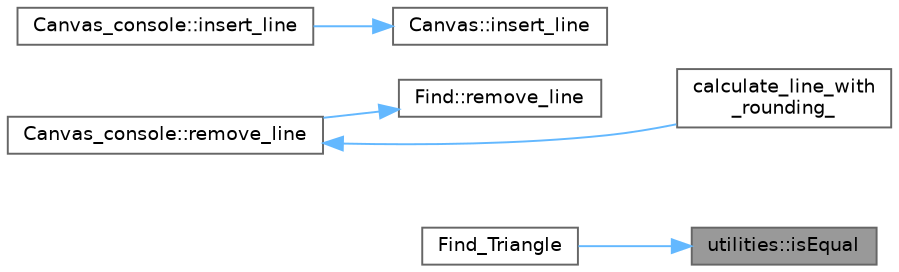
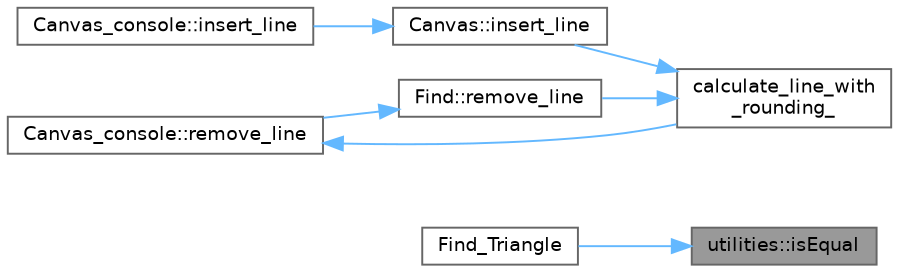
  digraph {
    rankdir=RL
    node [color=grey40 fillcolor=white fontname=Helvetica fontsize=10 shape=box style=filled]
    edge [color=steelblue1 dir=back fontname=Helvetica fontsize=10 labelfontname=Helvetica labelfontsize=10 style=solid]
    n1 [color=gray40 fillcolor=grey60 fontcolor=black height=0.2 label="utilities::isEqual" width=0.4]
    n2 [height=0.2 label=Find_Triangle width=0.4]
    n3 [height=0.2 label="calculate_line_with\l_rounding_" width=0.4]
    n4 [height=0.2 label="Canvas::insert_line" width=0.4]
    n5 [height=0.2 label="Find::remove_line" width=0.4]
    n6 [height=0.2 label="Canvas_console::insert_line" width=0.4]
    n7 [height=0.2 label="Canvas_console::remove_line" width=0.4]
    n1 -> n2
+   n3 -> n4
+   n3 -> n5
    n4 -> n6
    n5 -> n7
    n7 -> n3
  }
